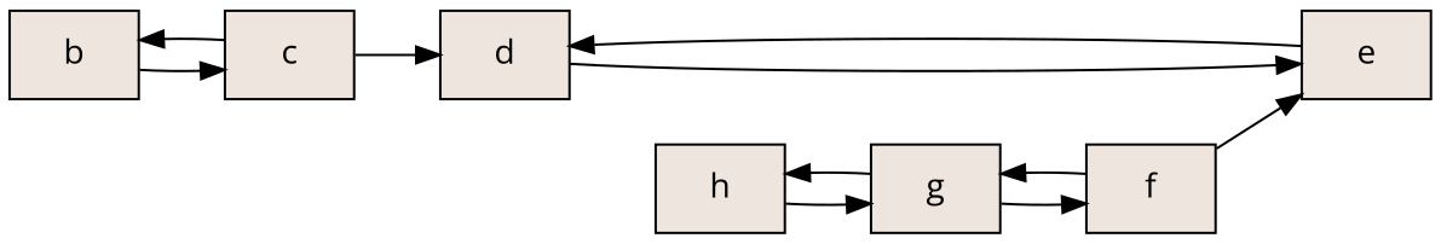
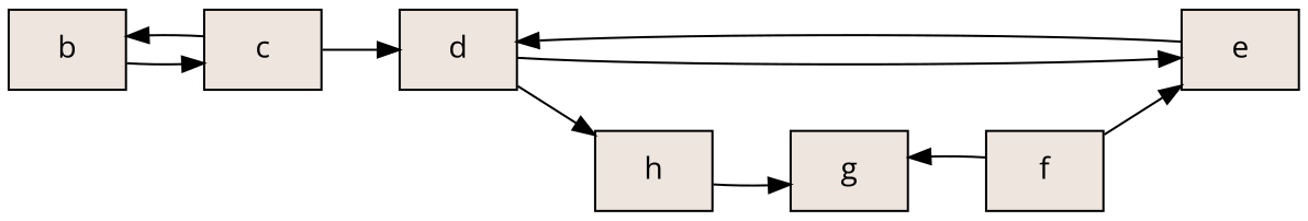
  digraph {
    fontname="Open Sans"
    rankdir=LR
    node [fillcolor=seashell2 fontname="Open Sans" shape=record style=filled]
    edge [fontname="Open Sans"]
    n1 [label=b]
    n2 [label=c]
    n3 [label=d]
    n4 [label=e]
    n5 [label=f]
    n6 [label=g]
    n7 [label=h]
    n1 -> n2
    n2 -> n1
    n2 -> n3
    n3 -> n4
    n4 -> n3
    n5 -> n4
    n5 -> n6
-   n6 -> n5
-   n6 -> n7
+   n3 -> n7
    n7 -> n6
  }
